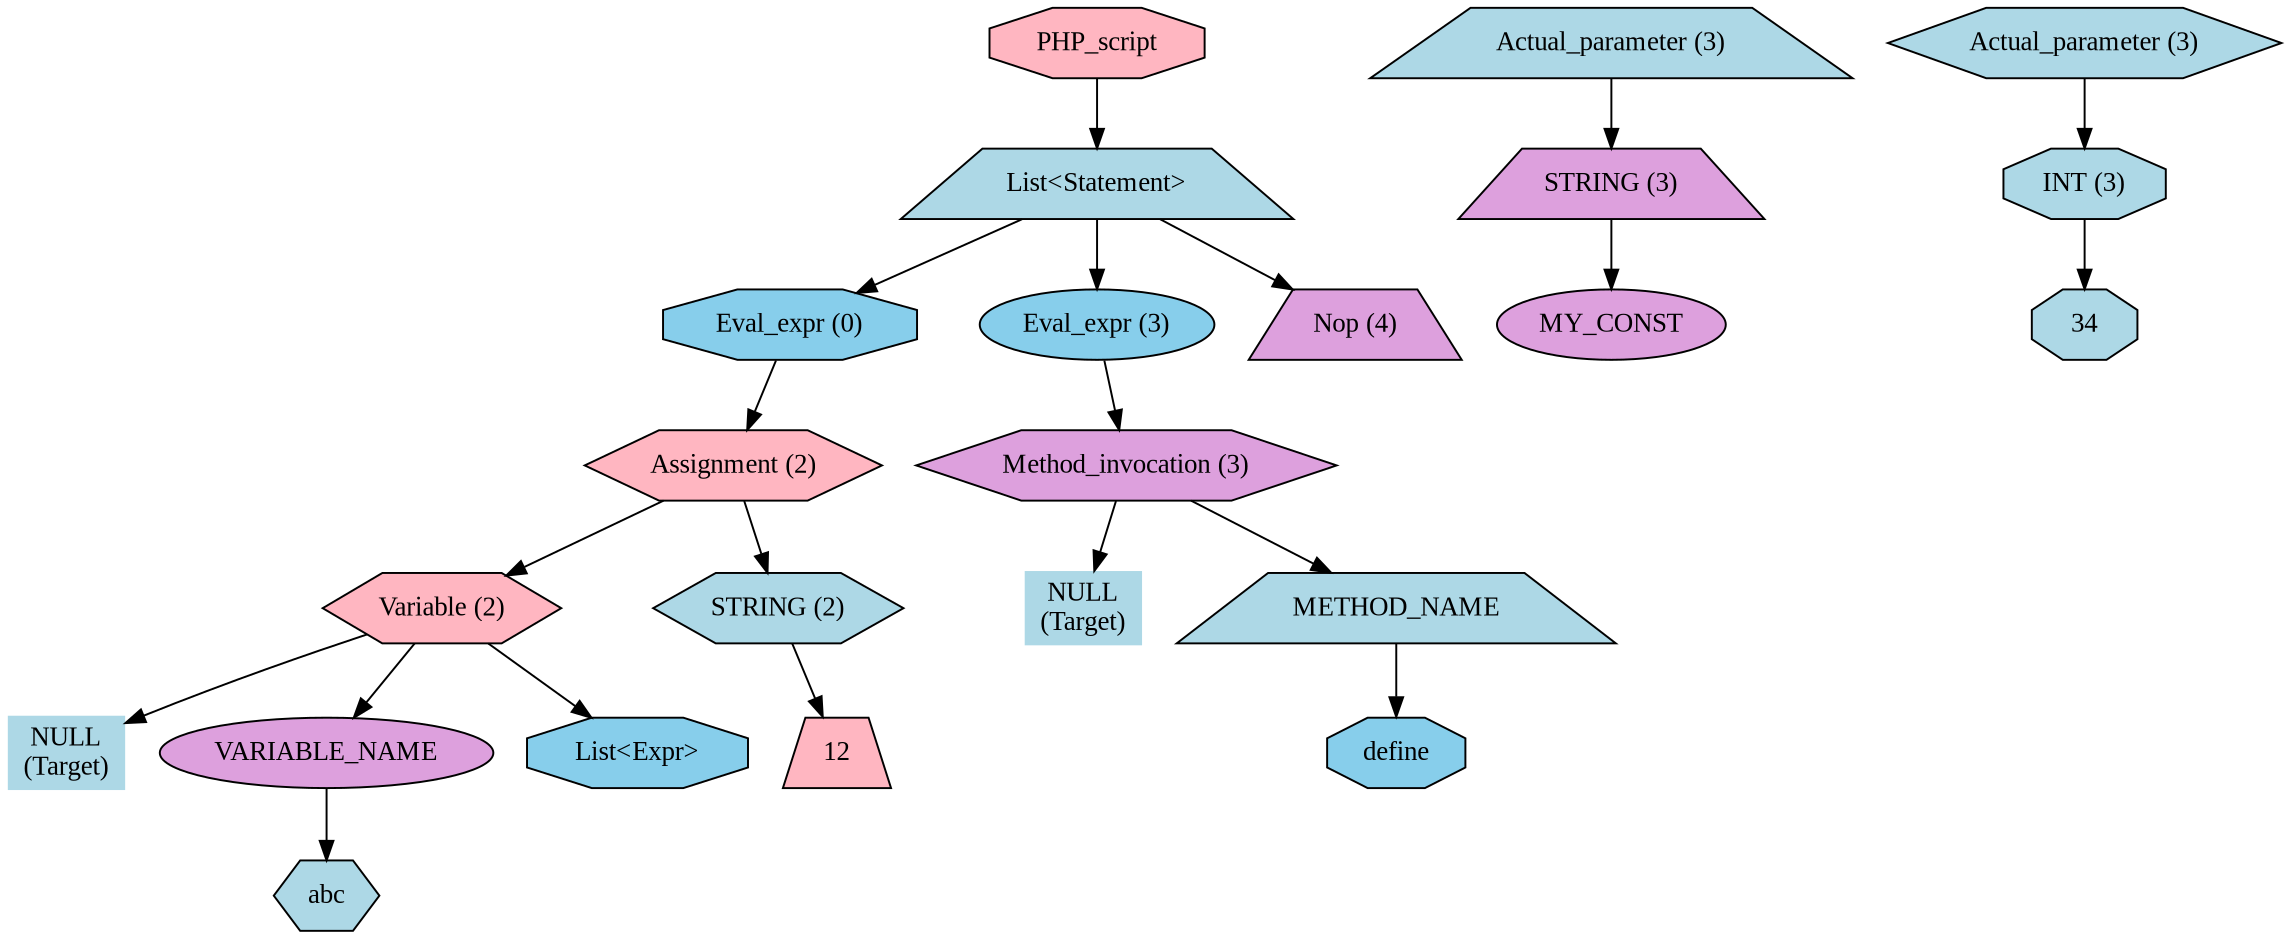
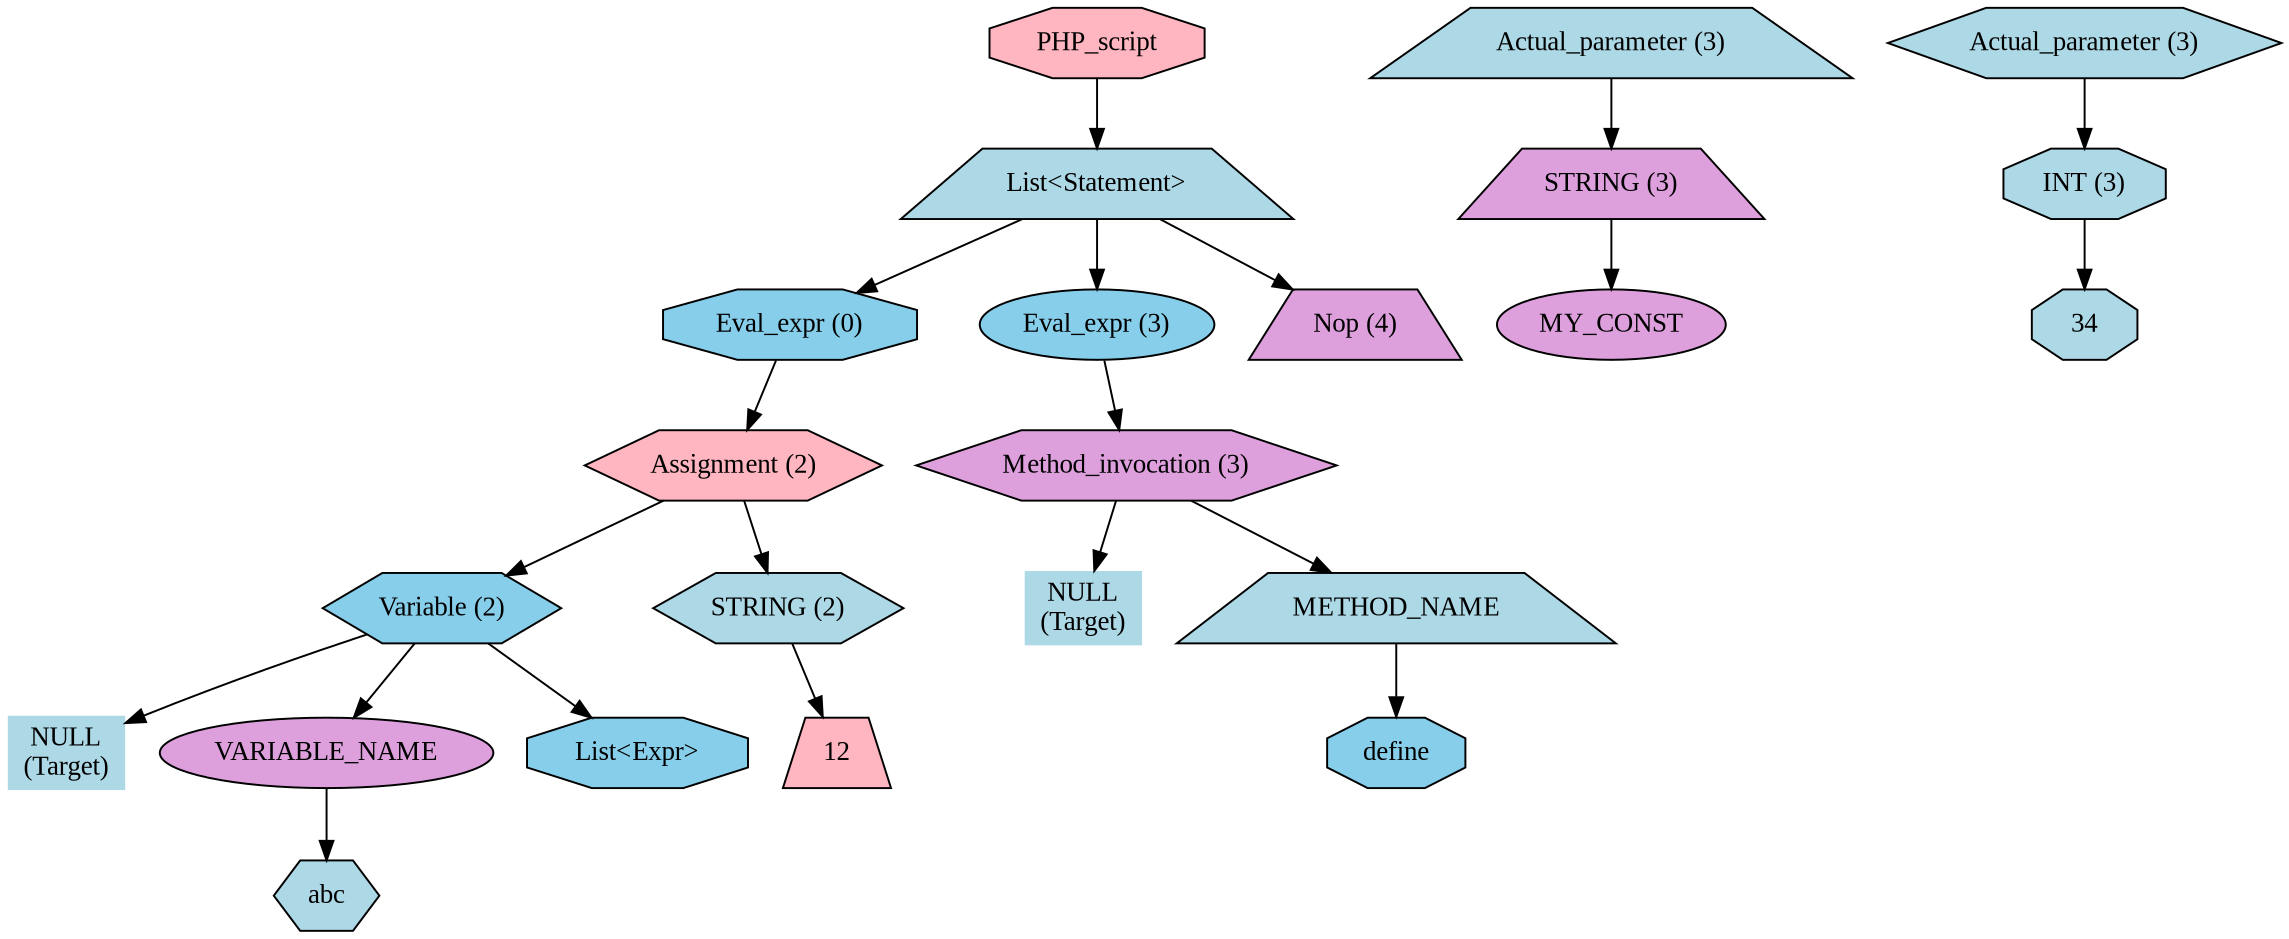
  digraph {
    fontname="Liberation Serif"
    ordering=out
    node [fillcolor=lightblue fontname="Liberation Serif" shape=octagon style=filled]
    edge [fontname="Liberation Serif"]
    n1 [fillcolor=lightpink label=PHP_script]
    n2 [label="List<Statement>" shape=trapezium]
    n3 [fillcolor=skyblue label="Eval_expr (0)"]
    n4 [fillcolor=skyblue label="Eval_expr (3)" shape=ellipse]
    n5 [fillcolor=plum label="Nop (4)" shape=trapezium]
    n6 [fillcolor=lightpink label="Assignment (2)" shape=hexagon]
    n7 [fillcolor=plum label="Method_invocation (3)" shape=hexagon]
-   n8 [fillcolor=lightpink label="Variable (2)" shape=hexagon]
+   n8 [fillcolor=skyblue label="Variable (2)" shape=hexagon]
    n9 [label="STRING (2)" shape=hexagon]
    n10 [label="NULL\n(Target)" shape=plaintext]
    n11 [fillcolor=plum label=VARIABLE_NAME shape=ellipse]
    n12 [fillcolor=skyblue label="List<Expr>"]
    n13 [fillcolor=lightpink label=12 shape=trapezium]
    n14 [label=abc shape=hexagon]
    n15 [label="NULL\n(Target)" shape=plaintext]
    n16 [label=METHOD_NAME shape=trapezium]
    n17 [fillcolor=skyblue label=define]
    n18 [label="Actual_parameter (3)" shape=trapezium]
    n19 [fillcolor=plum label="STRING (3)" shape=trapezium]
    n20 [label="Actual_parameter (3)" shape=hexagon]
    n21 [label="INT (3)"]
    n22 [fillcolor=plum label=MY_CONST shape=ellipse]
    n23 [label=34]
    n1 -> n2
    n2 -> n3
    n2 -> n4
    n2 -> n5
    n3 -> n6
    n4 -> n7
    n6 -> n8
    n6 -> n9
    n7 -> n15
    n7 -> n16
    n8 -> n10
    n8 -> n11
    n8 -> n12
    n9 -> n13
    n11 -> n14
    n16 -> n17
    n18 -> n19
    n19 -> n22
    n20 -> n21
    n21 -> n23
  }
